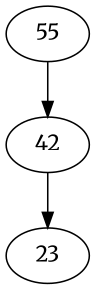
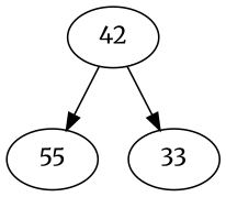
  digraph {
    fontname=Merriweather
    node [fontname=Merriweather]
    edge [fontname=Merriweather]
    n1 [label=55]
    n2 [label=42]
-   n3 [label=23]
-   n1 -> n2
+   n3 [label=33]
+   n2 -> n1
    n2 -> n3
  }
